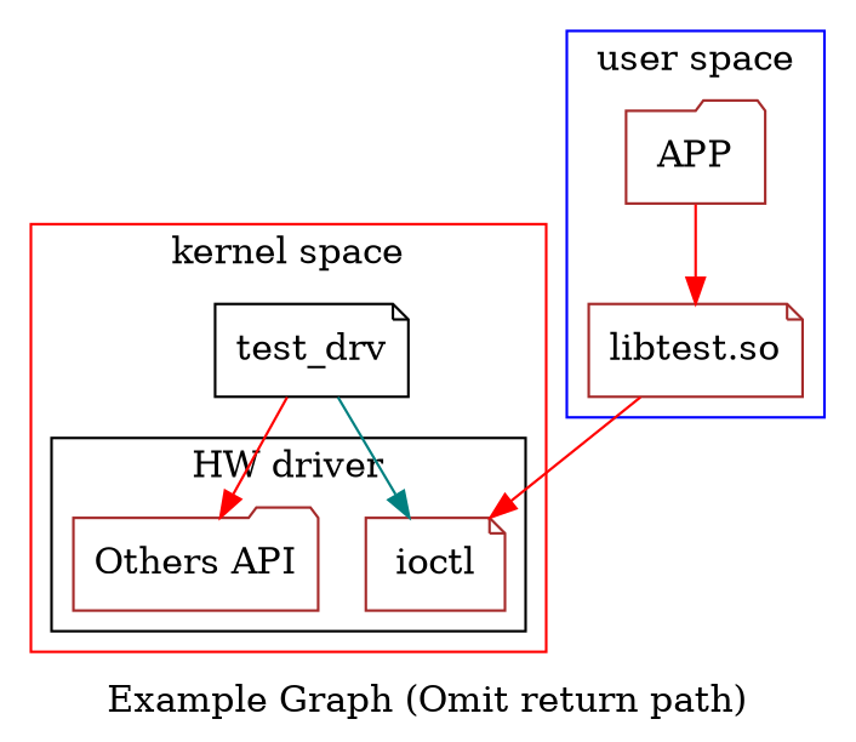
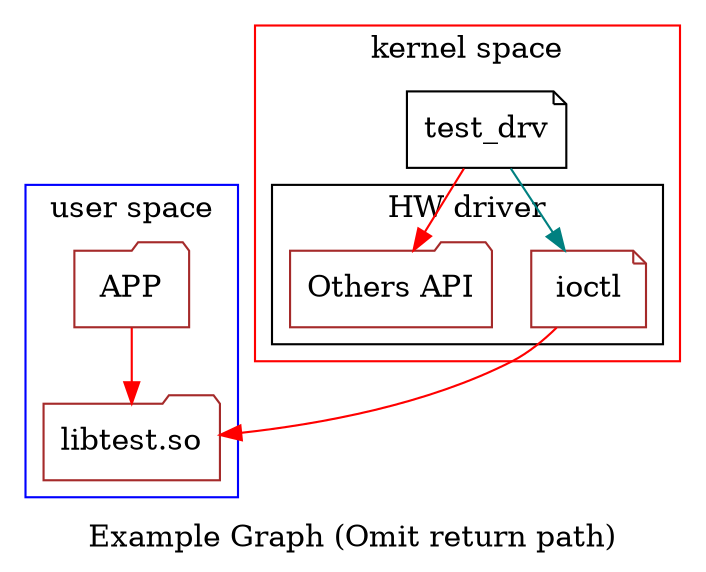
  digraph {
    label="Example Graph (Omit return path)"
    node [color=brown shape=note]
    edge [color=red]
    n1 [label=ioctl]
    n2 [label="Others API" shape=folder]
    n3 [color=black label=test_drv]
    n4 [label=APP shape=folder]
-   n5 [label="libtest.so"]
+   n5 [label="libtest.so" shape=folder]
    subgraph cluster_1 {
      color=red
      label="kernel space"
      n3
      subgraph cluster_2 {
        color=black
        label="HW driver"
        n1
        n2
      }
    }
    subgraph cluster_3 {
      color=blue
      label="user space"
      n4
      n5
    }
    n3 -> n1 [color=teal]
    n3 -> n2
    n4 -> n5
-   n5 -> n1
+   n1 -> n5
  }
